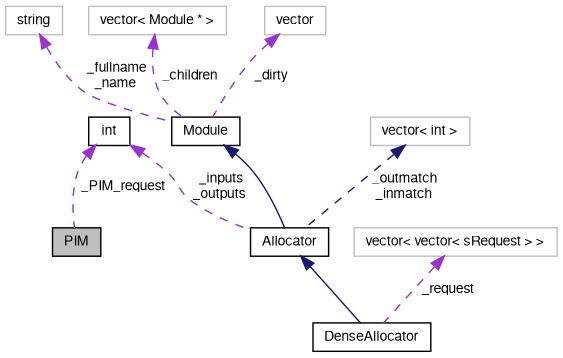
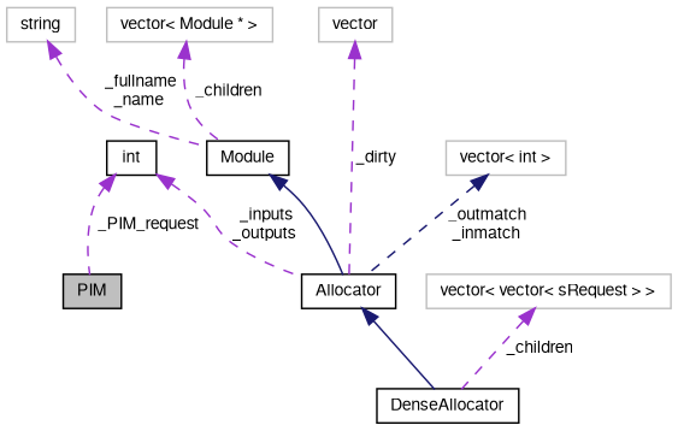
  digraph {
    node [color=black fontname=FreeSans fontsize=10 shape=record]
    edge [color=darkorchid3 dir=back fontname=FreeSans fontsize=10 labelfontname=FreeSans labelfontsize=10 style=dashed]
    n1 [fillcolor=grey75 fontcolor=black height=0.2 label=PIM style=filled width=0.4]
    n2 [height=0.2 label=DenseAllocator width=0.4]
    n3 [height=0.2 label=Allocator width=0.4]
    n4 [height=0.2 label=Module width=0.4]
    n5 [color=grey75 height=0.2 label=string width=0.4]
    n6 [color=grey75 height=0.2 label="vector\< Module * \>" width=0.4]
    n7 [height=0.2 label=int width=0.4]
    n8 [color=grey75 height=0.2 label=vector width=0.4]
    n9 [color=grey75 height=0.2 label="vector\< int \>" width=0.4]
    n10 [color=grey75 height=0.2 label="vector\< vector\< sRequest \> \>" width=0.4]
    n3 -> n2 [color=midnightblue style=solid]
    n4 -> n3 [color=midnightblue style=solid]
    n5 -> n4 [label=" _fullname\n_name"]
    n6 -> n4 [label=" _children"]
    n7 -> n1 [label=" _PIM_request"]
    n7 -> n3 [label=" _inputs\n_outputs"]
-   n8 -> n4 [label=" _dirty"]
+   n8 -> n3 [label=" _dirty"]
    n9 -> n3 [color=midnightblue label=" _outmatch\n_inmatch"]
-   n10 -> n2 [label=" _request"]
+   n10 -> n2 [label=" _children"]
  }
